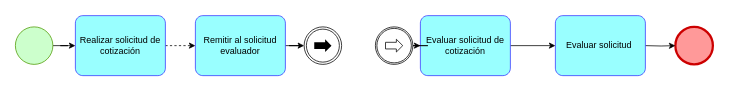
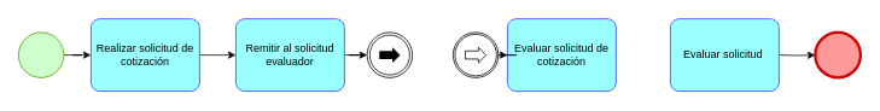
  <mxCell id="0" />
  <mxCell id="1" parent="0" />
- <mxCell id="2" style="edgeStyle=orthogonalEdgeStyle;rounded=0;orthogonalLoop=1;jettySize=auto;html=1;dashed=1;" edge="1" parent="1" source="3" target="10"><mxGeometry relative="1" as="geometry" /></mxCell>
+ <mxCell id="2" style="edgeStyle=orthogonalEdgeStyle;rounded=0;orthogonalLoop=1;jettySize=auto;html=1;" edge="1" parent="1" source="3" target="10"><mxGeometry relative="1" as="geometry" /></mxCell>
  <mxCell id="3" value="Realizar solicitud de cotización" style="points=[[0.25,0,0],[0.5,0,0],[0.75,0,0],[1,0.25,0],[1,0.5,0],[1,0.75,0],[0.75,1,0],[0.5,1,0],[0.25,1,0],[0,0.75,0],[0,0.5,0],[0,0.25,0]];shape=mxgraph.bpmn.task;whiteSpace=wrap;rectStyle=rounded;size=10;html=1;taskMarker=abstract;strokeColor=#3333FF;fillColor=#99FFFF;" vertex="1" parent="1"><mxGeometry x="100" y="20" width="120" height="80" as="geometry" /></mxCell>
  <mxCell id="4" value="" style="points=[[0.145,0.145,0],[0.5,0,0],[0.855,0.145,0],[1,0.5,0],[0.855,0.855,0],[0.5,1,0],[0.145,0.855,0],[0,0.5,0]];shape=mxgraph.bpmn.event;html=1;verticalLabelPosition=bottom;labelBackgroundColor=#ffffff;verticalAlign=top;align=center;perimeter=ellipsePerimeter;outlineConnect=0;aspect=fixed;outline=end;symbol=terminate2;strokeColor=#CC0000;fillColor=#FF9999;" vertex="1" parent="1"><mxGeometry x="900" y="35" width="50" height="50" as="geometry" /></mxCell>
  <mxCell id="5" style="edgeStyle=orthogonalEdgeStyle;rounded=0;orthogonalLoop=1;jettySize=auto;html=1;entryX=0;entryY=0.5;entryDx=0;entryDy=0;entryPerimeter=0;" edge="1" parent="1" source="6" target="3"><mxGeometry relative="1" as="geometry" /></mxCell>
  <mxCell id="6" value="" style="points=[[0.145,0.145,0],[0.5,0,0],[0.855,0.145,0],[1,0.5,0],[0.855,0.855,0],[0.5,1,0],[0.145,0.855,0],[0,0.5,0]];shape=mxgraph.bpmn.event;html=1;verticalLabelPosition=bottom;labelBackgroundColor=#ffffff;verticalAlign=top;align=center;perimeter=ellipsePerimeter;outlineConnect=0;aspect=fixed;outline=standard;symbol=general;fillColor=#CCFFCC;strokeColor=#4D9900;" vertex="1" parent="1"><mxGeometry x="20" y="35" width="50" height="50" as="geometry" /></mxCell>
  <mxCell id="7" style="edgeStyle=orthogonalEdgeStyle;rounded=0;orthogonalLoop=1;jettySize=auto;html=1;entryX=0;entryY=0.5;entryDx=0;entryDy=0;entryPerimeter=0;" edge="1" parent="1" target="4"><mxGeometry relative="1" as="geometry"><mxPoint x="860" y="60" as="sourcePoint" /></mxGeometry></mxCell>
  <mxCell id="8" value="Evaluar solicitud&amp;nbsp;" style="points=[[0.25,0,0],[0.5,0,0],[0.75,0,0],[1,0.25,0],[1,0.5,0],[1,0.75,0],[0.75,1,0],[0.5,1,0],[0.25,1,0],[0,0.75,0],[0,0.5,0],[0,0.25,0]];shape=mxgraph.bpmn.task;whiteSpace=wrap;rectStyle=rounded;size=10;html=1;taskMarker=abstract;strokeColor=#3333FF;fillColor=#99FFFF;" vertex="1" parent="1"><mxGeometry x="740" y="20" width="120" height="80" as="geometry" /></mxCell>
  <mxCell id="9" style="edgeStyle=orthogonalEdgeStyle;rounded=0;orthogonalLoop=1;jettySize=auto;html=1;" edge="1" parent="1" source="10" target="11"><mxGeometry relative="1" as="geometry" /></mxCell>
  <mxCell id="10" value="Remitir al solicitud evaluador" style="points=[[0.25,0,0],[0.5,0,0],[0.75,0,0],[1,0.25,0],[1,0.5,0],[1,0.75,0],[0.75,1,0],[0.5,1,0],[0.25,1,0],[0,0.75,0],[0,0.5,0],[0,0.25,0]];shape=mxgraph.bpmn.task;whiteSpace=wrap;rectStyle=rounded;size=10;html=1;taskMarker=abstract;strokeColor=#3333FF;fillColor=#99FFFF;" vertex="1" parent="1"><mxGeometry x="260" y="20" width="120" height="80" as="geometry" /></mxCell>
  <mxCell id="11" value="" style="points=[[0.145,0.145,0],[0.5,0,0],[0.855,0.145,0],[1,0.5,0],[0.855,0.855,0],[0.5,1,0],[0.145,0.855,0],[0,0.5,0]];shape=mxgraph.bpmn.event;html=1;verticalLabelPosition=bottom;labelBackgroundColor=#ffffff;verticalAlign=top;align=center;perimeter=ellipsePerimeter;outlineConnect=0;aspect=fixed;outline=throwing;symbol=link;strokeColor=#000000;fillColor=#FFFFFF;" vertex="1" parent="1"><mxGeometry x="405" y="35" width="50" height="50" as="geometry" /></mxCell>
- <mxCell id="12" style="edgeStyle=orthogonalEdgeStyle;rounded=0;orthogonalLoop=1;jettySize=auto;html=1;" edge="1" parent="1" source="13" target="8"><mxGeometry relative="1" as="geometry" /></mxCell>
  <mxCell id="13" value="Evaluar solicitud de cotización" style="points=[[0.25,0,0],[0.5,0,0],[0.75,0,0],[1,0.25,0],[1,0.5,0],[1,0.75,0],[0.75,1,0],[0.5,1,0],[0.25,1,0],[0,0.75,0],[0,0.5,0],[0,0.25,0]];shape=mxgraph.bpmn.task;whiteSpace=wrap;rectStyle=rounded;size=10;html=1;taskMarker=abstract;strokeColor=#3333FF;fillColor=#99FFFF;" vertex="1" parent="1"><mxGeometry x="560" y="20" width="120" height="80" as="geometry" /></mxCell>
  <mxCell id="14" style="edgeStyle=orthogonalEdgeStyle;rounded=0;orthogonalLoop=1;jettySize=auto;html=1;" edge="1" parent="1" source="15" target="13"><mxGeometry relative="1" as="geometry" /></mxCell>
  <mxCell id="15" value="" style="points=[[0.145,0.145,0],[0.5,0,0],[0.855,0.145,0],[1,0.5,0],[0.855,0.855,0],[0.5,1,0],[0.145,0.855,0],[0,0.5,0]];shape=mxgraph.bpmn.event;html=1;verticalLabelPosition=bottom;labelBackgroundColor=#ffffff;verticalAlign=top;align=center;perimeter=ellipsePerimeter;outlineConnect=0;aspect=fixed;outline=catching;symbol=link;strokeColor=#000000;fillColor=#FFFFFF;" vertex="1" parent="1"><mxGeometry x="500" y="35" width="50" height="50" as="geometry" /></mxCell>
